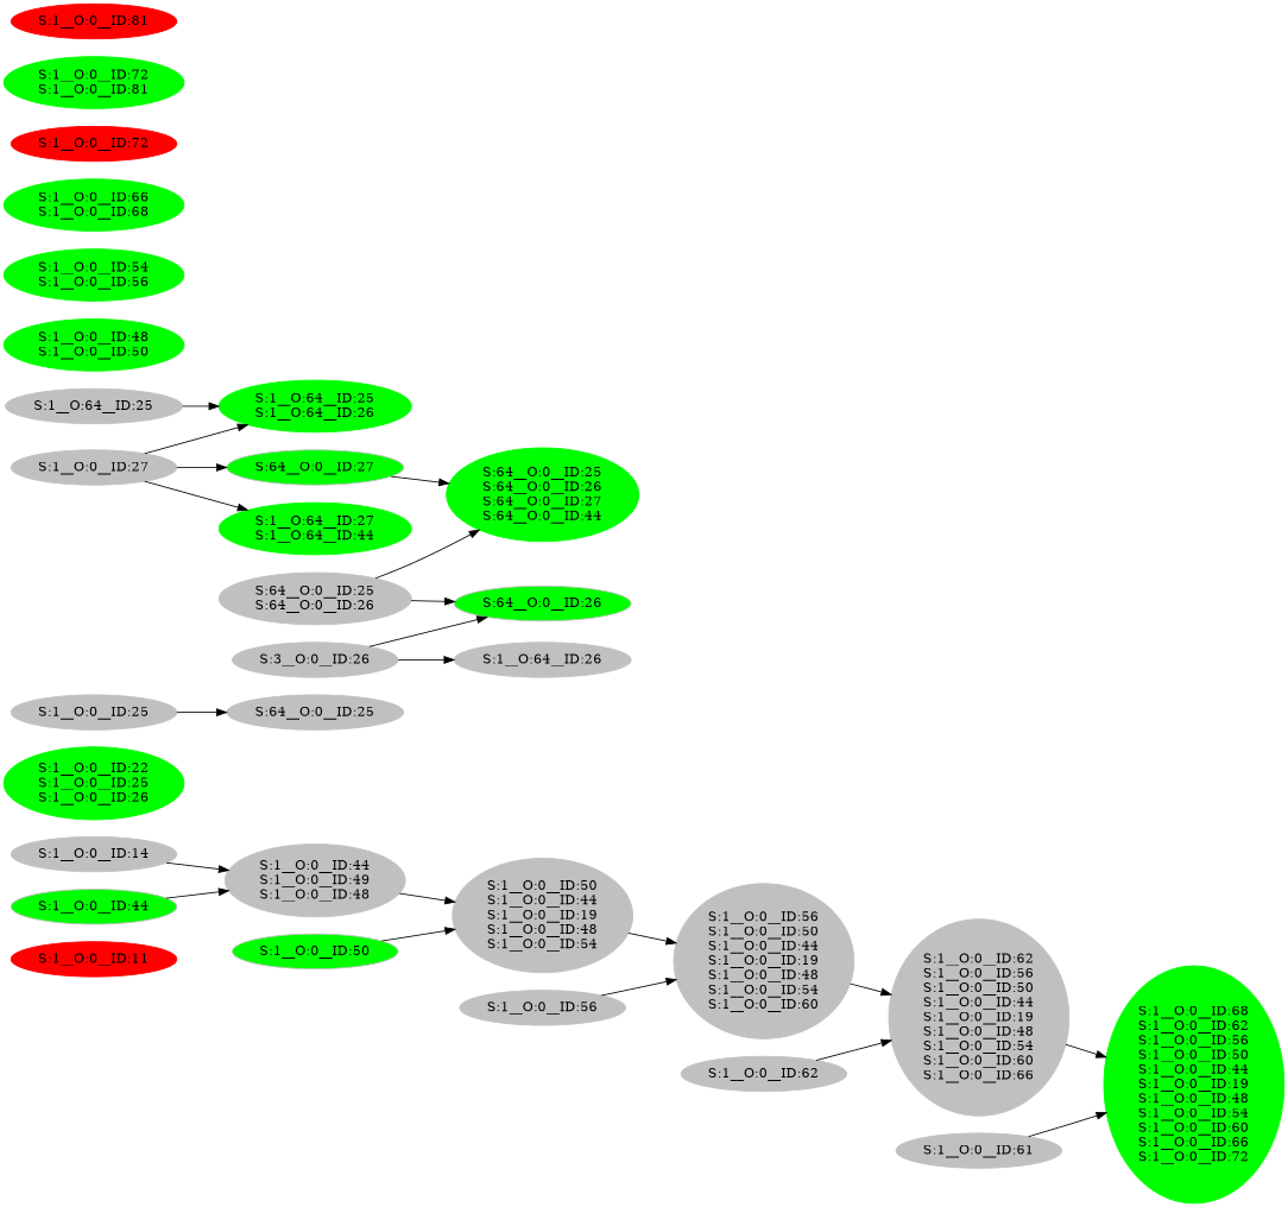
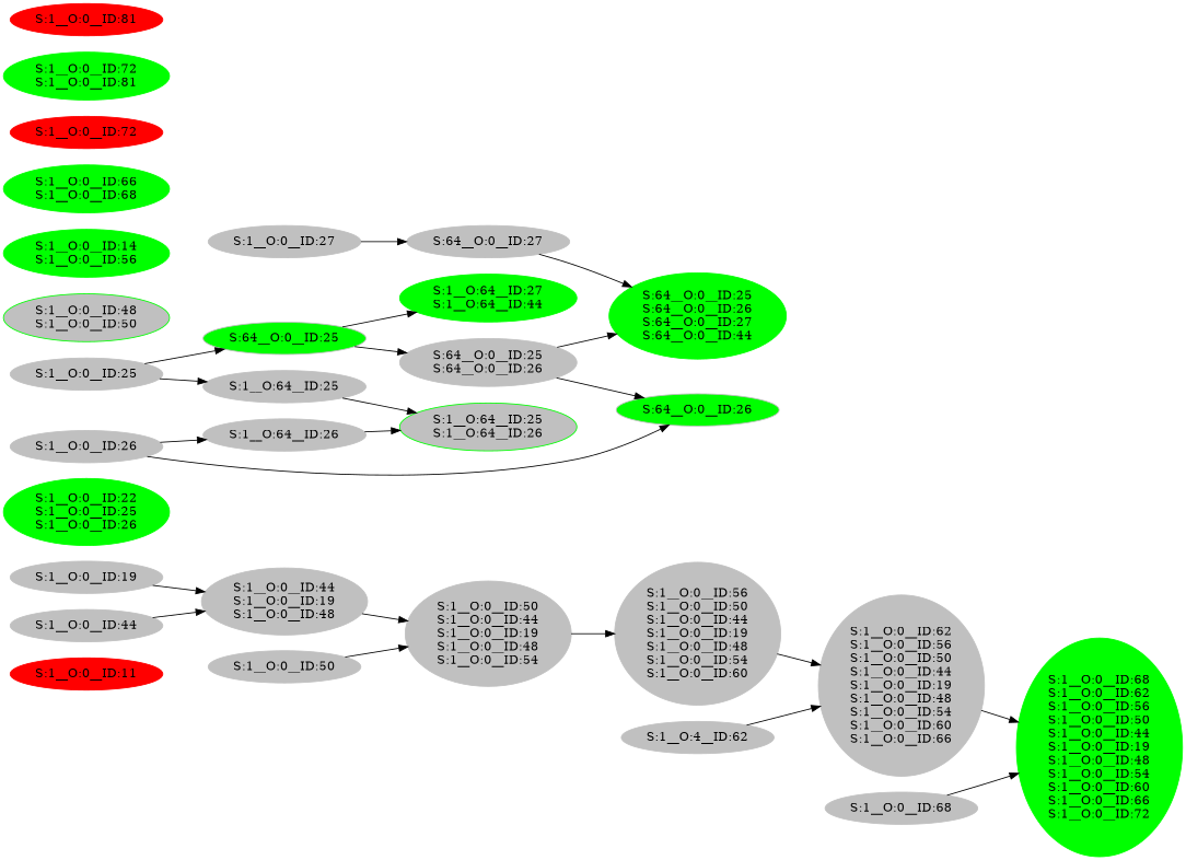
  strict digraph {
    rankdir=LR
    node [color=grey style=filled]
    n1 [color=red label="S:1__O:0__ID:11"]
-   n2 [label="S:1__O:0__ID:14"]
-   n3 [label="S:1__O:0__ID:44\nS:1__O:0__ID:49\nS:1__O:0__ID:48"]
+   n2 [label="S:1__O:0__ID:19"]
+   n3 [label="S:1__O:0__ID:44\nS:1__O:0__ID:19\nS:1__O:0__ID:48"]
    n4 [label="S:1__O:0__ID:50\nS:1__O:0__ID:44\nS:1__O:0__ID:19\nS:1__O:0__ID:48\nS:1__O:0__ID:54"]
    n5 [label="S:1__O:0__ID:56\nS:1__O:0__ID:50\nS:1__O:0__ID:44\nS:1__O:0__ID:19\nS:1__O:0__ID:48\nS:1__O:0__ID:54\nS:1__O:0__ID:60"]
    n6 [label="S:1__O:0__ID:62\nS:1__O:0__ID:56\nS:1__O:0__ID:50\nS:1__O:0__ID:44\nS:1__O:0__ID:19\nS:1__O:0__ID:48\nS:1__O:0__ID:54\nS:1__O:0__ID:60\nS:1__O:0__ID:66"]
    n7 [color=green label="S:1__O:0__ID:68\nS:1__O:0__ID:62\nS:1__O:0__ID:56\nS:1__O:0__ID:50\nS:1__O:0__ID:44\nS:1__O:0__ID:19\nS:1__O:0__ID:48\nS:1__O:0__ID:54\nS:1__O:0__ID:60\nS:1__O:0__ID:66\nS:1__O:0__ID:72"]
    n8 [color=green label="S:1__O:0__ID:22\nS:1__O:0__ID:25\nS:1__O:0__ID:26"]
    n9 [label="S:1__O:0__ID:25"]
-   n10 [label="S:64__O:0__ID:25"]
+   n10 [label="S:64__O:0__ID:25" fillcolor=green]
    n11 [label="S:1__O:64__ID:25"]
    n12 [label="S:64__O:0__ID:25\nS:64__O:0__ID:26"]
-   n13 [color=green label="S:1__O:64__ID:25\nS:1__O:64__ID:26"]
+   n13 [color=green label="S:1__O:64__ID:25\nS:1__O:64__ID:26" fillcolor=grey]
    n14 [color=green label="S:64__O:0__ID:25\nS:64__O:0__ID:26\nS:64__O:0__ID:27\nS:64__O:0__ID:44"]
    n15 [fillcolor=green label="S:64__O:0__ID:26"]
-   n16 [label="S:3__O:0__ID:26"]
+   n16 [label="S:1__O:0__ID:26"]
    n17 [label="S:1__O:64__ID:26"]
    n18 [label="S:1__O:0__ID:27"]
-   n19 [label="S:64__O:0__ID:27" fillcolor=green]
+   n19 [label="S:64__O:0__ID:27"]
    n20 [color=green label="S:1__O:64__ID:27\nS:1__O:64__ID:44"]
-   n21 [label="S:1__O:0__ID:44" fillcolor=green]
-   n22 [color=green label="S:1__O:0__ID:48\nS:1__O:0__ID:50"]
-   n23 [label="S:1__O:0__ID:50" fillcolor=green]
-   n24 [color=green label="S:1__O:0__ID:54\nS:1__O:0__ID:56"]
-   n25 [label="S:1__O:0__ID:56"]
-   n26 [label="S:1__O:0__ID:62"]
+   n21 [label="S:1__O:0__ID:44"]
+   n22 [color=green label="S:1__O:0__ID:48\nS:1__O:0__ID:50" fillcolor=grey]
+   n23 [label="S:1__O:0__ID:50"]
+   n24 [color=green label="S:1__O:0__ID:14\nS:1__O:0__ID:56"]
+   n26 [label="S:1__O:4__ID:62"]
    n27 [color=green label="S:1__O:0__ID:66\nS:1__O:0__ID:68"]
-   n28 [label="S:1__O:0__ID:61"]
+   n28 [label="S:1__O:0__ID:68"]
    n29 [color=red label="S:1__O:0__ID:72"]
    n30 [color=green label="S:1__O:0__ID:72\nS:1__O:0__ID:81"]
    n31 [color=red label="S:1__O:0__ID:81"]
    n2 -> n3
    n3 -> n4
    n4 -> n5
    n5 -> n6
    n6 -> n7
    n9 -> n10
+   n9 -> n11
+   n10 -> n12
    n11 -> n13
    n12 -> n14
    n12 -> n15
    n16 -> n15
    n16 -> n17
-   n18 -> n13
+   n17 -> n13
    n18 -> n19
-   n18 -> n20
+   n10 -> n20
    n19 -> n14
    n21 -> n3
    n23 -> n4
-   n25 -> n5
    n26 -> n6
    n28 -> n7
  }
